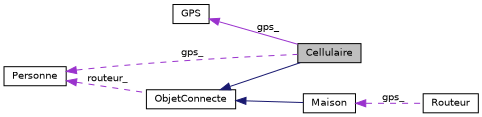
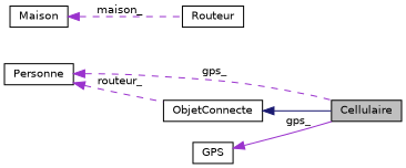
  digraph {
    rankdir=LR
    node [color=black fontname=Helvetica fontsize=10 shape=record]
    edge [color=darkorchid3 dir=back fontname=Helvetica fontsize=10 labelfontname=Helvetica labelfontsize=10 style=solid]
    n1 [fillcolor=grey75 fontcolor=black height=0.2 label=Cellulaire style=filled width=0.4]
    n2 [height=0.2 label=ObjetConnecte width=0.4]
    n3 [height=0.2 label=Maison width=0.4]
    n4 [height=0.2 label=Routeur width=0.4]
    n5 [height=0.2 label=GPS width=0.4]
    n6 [height=0.2 label=Personne width=0.4]
    n2 -> n1 [color=midnightblue]
-   n2 -> n3 [color=midnightblue]
-   n3 -> n4 [label=" gps_" style=dashed]
+   n3 -> n4 [label=" maison_" style=dashed]
    n5 -> n1 [label=" gps_"]
    n6 -> n1 [label=" gps_" style=dashed]
    n6 -> n2 [label=" routeur_" style=dashed]
  }
